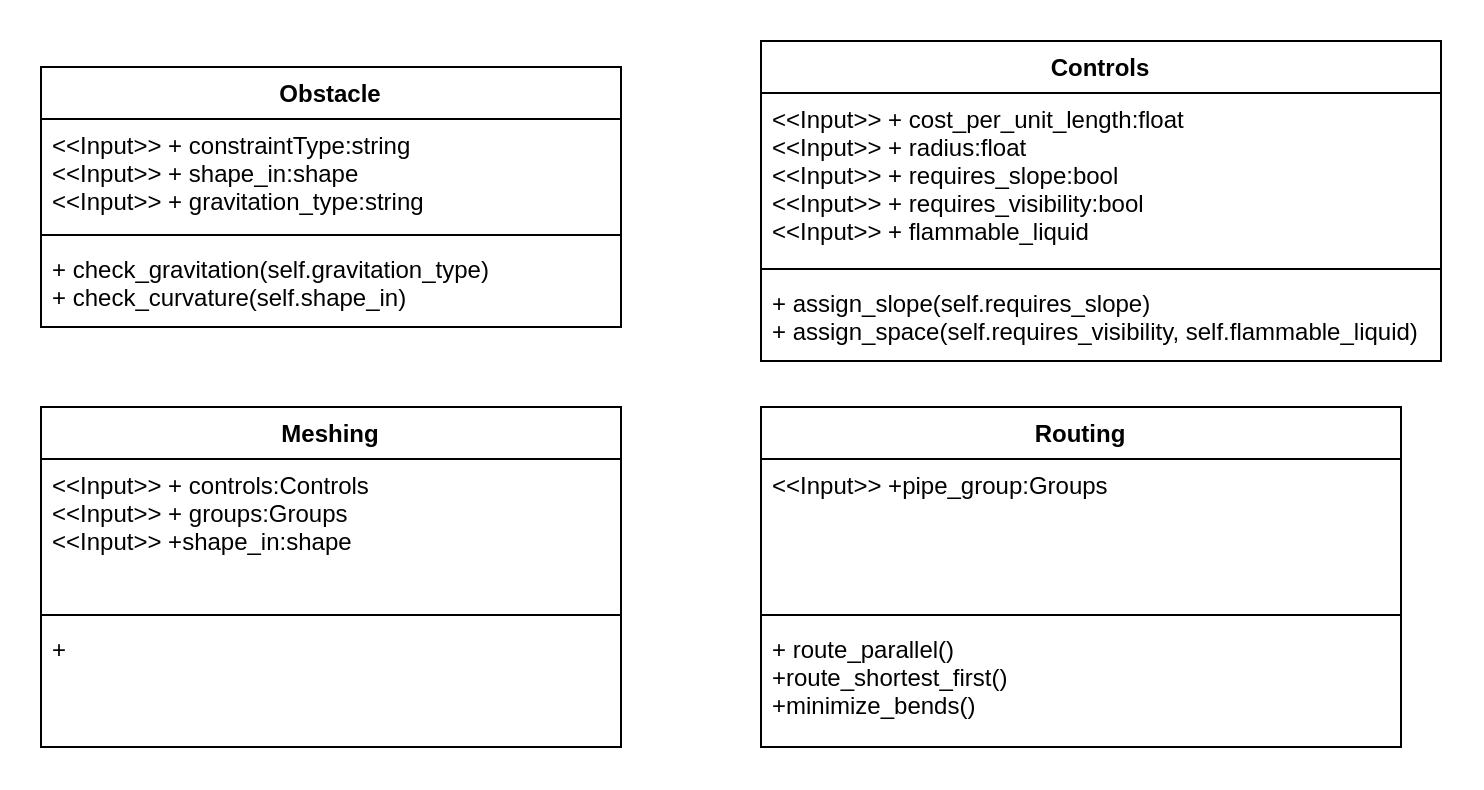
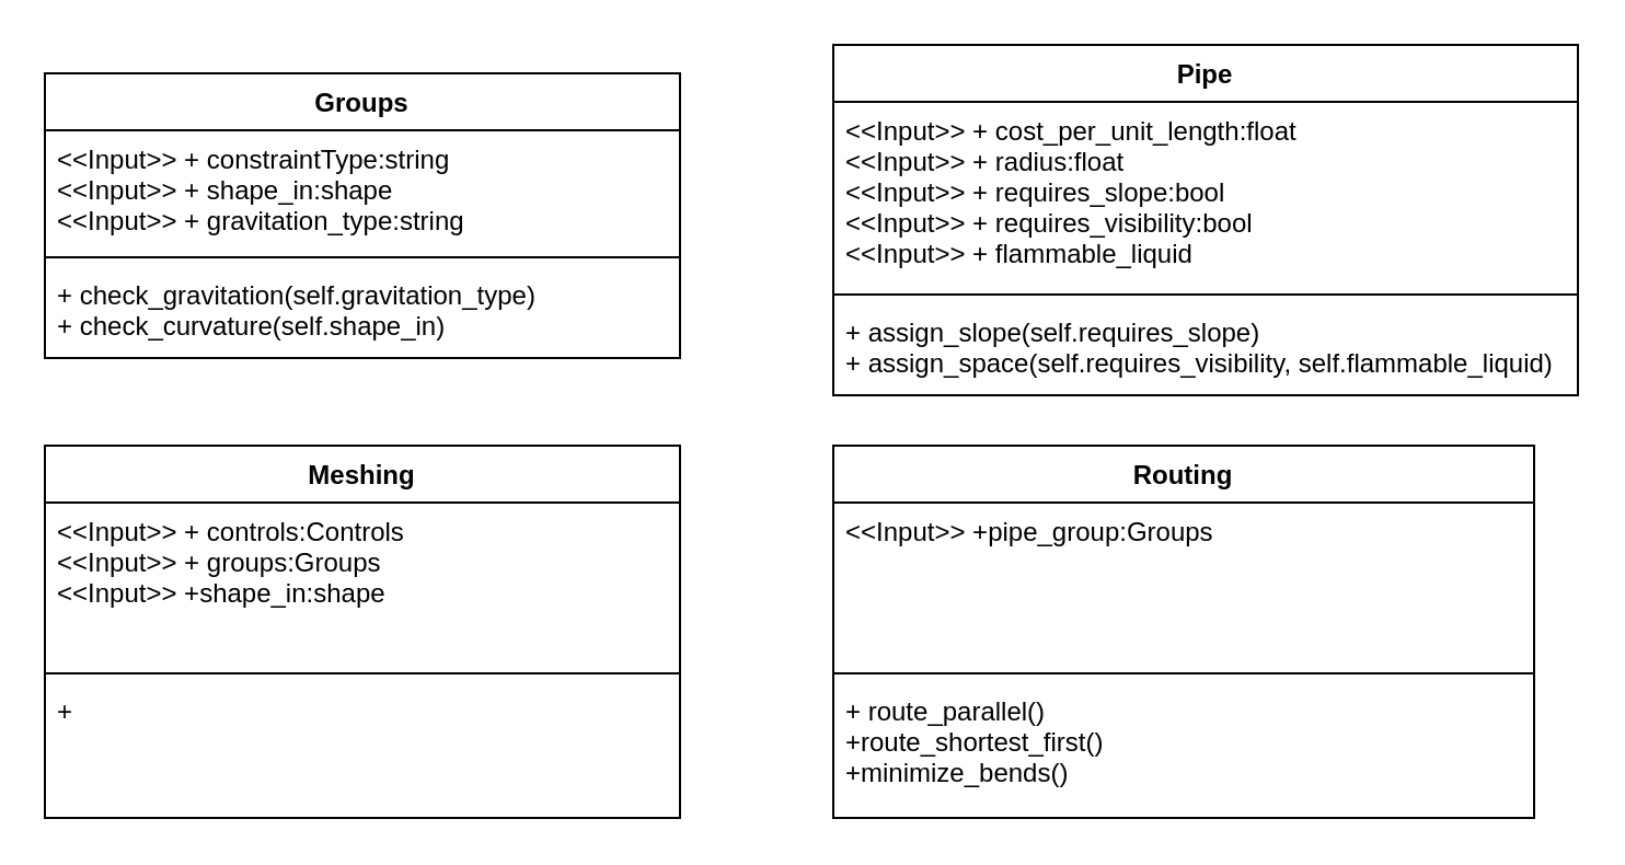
  <mxCell id="0" />
  <mxCell id="1" parent="0" />
- <mxCell id="2" value="Obstacle" style="swimlane;fontStyle=1;align=center;verticalAlign=top;childLayout=stackLayout;horizontal=1;startSize=26;horizontalStack=0;resizeParent=1;resizeParentMax=0;resizeLast=0;collapsible=1;marginBottom=0;" vertex="1" parent="1"><mxGeometry x="20" y="33" width="290" height="130" as="geometry" /></mxCell>
+ <mxCell id="2" value="Groups" style="swimlane;fontStyle=1;align=center;verticalAlign=top;childLayout=stackLayout;horizontal=1;startSize=26;horizontalStack=0;resizeParent=1;resizeParentMax=0;resizeLast=0;collapsible=1;marginBottom=0;" vertex="1" parent="1"><mxGeometry x="20" y="33" width="290" height="130" as="geometry" /></mxCell>
  <mxCell id="3" value="&lt;&lt;Input&gt;&gt; + constraintType:string&#10;&lt;&lt;Input&gt;&gt; + shape_in:shape&#10;&lt;&lt;Input&gt;&gt; + gravitation_type:string&#10;&#10;" style="text;strokeColor=none;fillColor=none;align=left;verticalAlign=top;spacingLeft=4;spacingRight=4;overflow=hidden;rotatable=0;points=[[0,0.5],[1,0.5]];portConstraint=eastwest;" vertex="1" parent="2"><mxGeometry y="26" width="290" height="54" as="geometry" /></mxCell>
  <mxCell id="4" value="" style="line;strokeWidth=1;fillColor=none;align=left;verticalAlign=middle;spacingTop=-1;spacingLeft=3;spacingRight=3;rotatable=0;labelPosition=right;points=[];portConstraint=eastwest;" vertex="1" parent="2"><mxGeometry y="80" width="290" height="8" as="geometry" /></mxCell>
  <mxCell id="5" value="+ check_gravitation(self.gravitation_type)&#10;+ check_curvature(self.shape_in)" style="text;strokeColor=none;fillColor=none;align=left;verticalAlign=top;spacingLeft=4;spacingRight=4;overflow=hidden;rotatable=0;points=[[0,0.5],[1,0.5]];portConstraint=eastwest;" vertex="1" parent="2"><mxGeometry y="88" width="290" height="42" as="geometry" /></mxCell>
- <mxCell id="6" value="Controls" style="swimlane;fontStyle=1;align=center;verticalAlign=top;childLayout=stackLayout;horizontal=1;startSize=26;horizontalStack=0;resizeParent=1;resizeParentMax=0;resizeLast=0;collapsible=1;marginBottom=0;" vertex="1" parent="1"><mxGeometry x="380" y="20" width="340" height="160" as="geometry" /></mxCell>
+ <mxCell id="6" value="Pipe" style="swimlane;fontStyle=1;align=center;verticalAlign=top;childLayout=stackLayout;horizontal=1;startSize=26;horizontalStack=0;resizeParent=1;resizeParentMax=0;resizeLast=0;collapsible=1;marginBottom=0;" vertex="1" parent="1"><mxGeometry x="380" y="20" width="340" height="160" as="geometry" /></mxCell>
  <mxCell id="7" value="&lt;&lt;Input&gt;&gt; + cost_per_unit_length:float&#10;&lt;&lt;Input&gt;&gt; + radius:float&#10;&lt;&lt;Input&gt;&gt; + requires_slope:bool&#10;&lt;&lt;Input&gt;&gt; + requires_visibility:bool&#10;&lt;&lt;Input&gt;&gt; + flammable_liquid" style="text;strokeColor=none;fillColor=none;align=left;verticalAlign=top;spacingLeft=4;spacingRight=4;overflow=hidden;rotatable=0;points=[[0,0.5],[1,0.5]];portConstraint=eastwest;" vertex="1" parent="6"><mxGeometry y="26" width="340" height="84" as="geometry" /></mxCell>
  <mxCell id="8" value="" style="line;strokeWidth=1;fillColor=none;align=left;verticalAlign=middle;spacingTop=-1;spacingLeft=3;spacingRight=3;rotatable=0;labelPosition=right;points=[];portConstraint=eastwest;" vertex="1" parent="6"><mxGeometry y="110" width="340" height="8" as="geometry" /></mxCell>
  <mxCell id="9" value="+ assign_slope(self.requires_slope)&#10;+ assign_space(self.requires_visibility, self.flammable_liquid)&#10;" style="text;strokeColor=none;fillColor=none;align=left;verticalAlign=top;spacingLeft=4;spacingRight=4;overflow=hidden;rotatable=0;points=[[0,0.5],[1,0.5]];portConstraint=eastwest;" vertex="1" parent="6"><mxGeometry y="118" width="340" height="42" as="geometry" /></mxCell>
  <mxCell id="10" value="Meshing" style="swimlane;fontStyle=1;align=center;verticalAlign=top;childLayout=stackLayout;horizontal=1;startSize=26;horizontalStack=0;resizeParent=1;resizeParentMax=0;resizeLast=0;collapsible=1;marginBottom=0;" vertex="1" parent="1"><mxGeometry x="20" y="203" width="290" height="170" as="geometry" /></mxCell>
  <mxCell id="11" value="&lt;&lt;Input&gt;&gt; + controls:Controls&#10;&lt;&lt;Input&gt;&gt; + groups:Groups&#10;&lt;&lt;Input&gt;&gt; +shape_in:shape&#10;" style="text;strokeColor=none;fillColor=none;align=left;verticalAlign=top;spacingLeft=4;spacingRight=4;overflow=hidden;rotatable=0;points=[[0,0.5],[1,0.5]];portConstraint=eastwest;" vertex="1" parent="10"><mxGeometry y="26" width="290" height="74" as="geometry" /></mxCell>
  <mxCell id="12" value="" style="line;strokeWidth=1;fillColor=none;align=left;verticalAlign=middle;spacingTop=-1;spacingLeft=3;spacingRight=3;rotatable=0;labelPosition=right;points=[];portConstraint=eastwest;" vertex="1" parent="10"><mxGeometry y="100" width="290" height="8" as="geometry" /></mxCell>
  <mxCell id="13" value="+ " style="text;strokeColor=none;fillColor=none;align=left;verticalAlign=top;spacingLeft=4;spacingRight=4;overflow=hidden;rotatable=0;points=[[0,0.5],[1,0.5]];portConstraint=eastwest;" vertex="1" parent="10"><mxGeometry y="108" width="290" height="62" as="geometry" /></mxCell>
  <mxCell id="14" value="Routing" style="swimlane;fontStyle=1;align=center;verticalAlign=top;childLayout=stackLayout;horizontal=1;startSize=26;horizontalStack=0;resizeParent=1;resizeParentMax=0;resizeLast=0;collapsible=1;marginBottom=0;" vertex="1" parent="1"><mxGeometry x="380" y="203" width="320" height="170" as="geometry" /></mxCell>
  <mxCell id="15" value="&lt;&lt;Input&gt;&gt; +pipe_group:Groups" style="text;strokeColor=none;fillColor=none;align=left;verticalAlign=top;spacingLeft=4;spacingRight=4;overflow=hidden;rotatable=0;points=[[0,0.5],[1,0.5]];portConstraint=eastwest;" vertex="1" parent="14"><mxGeometry y="26" width="320" height="74" as="geometry" /></mxCell>
  <mxCell id="16" value="" style="line;strokeWidth=1;fillColor=none;align=left;verticalAlign=middle;spacingTop=-1;spacingLeft=3;spacingRight=3;rotatable=0;labelPosition=right;points=[];portConstraint=eastwest;" vertex="1" parent="14"><mxGeometry y="100" width="320" height="8" as="geometry" /></mxCell>
  <mxCell id="17" value="+ route_parallel()&#10;+route_shortest_first()&#10;+minimize_bends()&#10;" style="text;strokeColor=none;fillColor=none;align=left;verticalAlign=top;spacingLeft=4;spacingRight=4;overflow=hidden;rotatable=0;points=[[0,0.5],[1,0.5]];portConstraint=eastwest;" vertex="1" parent="14"><mxGeometry y="108" width="320" height="62" as="geometry" /></mxCell>
